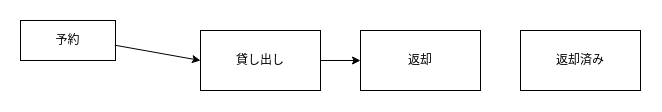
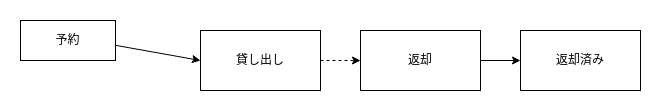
  <mxCell id="0" />
  <mxCell id="1" parent="0" />
  <mxCell id="2" value="予約" style="rounded=0;whiteSpace=wrap;html=1;" vertex="1" parent="1"><mxGeometry x="20" y="20" width="95" height="40" as="geometry" /></mxCell>
  <mxCell id="3" value="貸し出し" style="rounded=0;whiteSpace=wrap;html=1;" vertex="1" parent="1"><mxGeometry x="200" y="30" width="120" height="60" as="geometry" /></mxCell>
  <mxCell id="4" value="返却" style="rounded=0;whiteSpace=wrap;html=1;" vertex="1" parent="1"><mxGeometry x="360" y="30" width="120" height="60" as="geometry" /></mxCell>
  <mxCell id="5" value="" style="endArrow=classic;html=1;exitX=0.992;exitY=0.617;exitDx=0;exitDy=0;exitPerimeter=0;" edge="1" parent="1" source="2"><mxGeometry width="50" height="50" relative="1" as="geometry"><mxPoint x="280" y="200" as="sourcePoint" /><mxPoint x="200" y="60" as="targetPoint" /></mxGeometry></mxCell>
- <mxCell id="6" value="" style="endArrow=classic;html=1;exitX=1;exitY=0.5;exitDx=0;exitDy=0;entryX=0;entryY=0.5;entryDx=0;entryDy=0;" edge="1" parent="1" source="3" target="4"><mxGeometry width="50" height="50" relative="1" as="geometry"><mxPoint x="149.04" y="67.02" as="sourcePoint" /><mxPoint x="210" y="70" as="targetPoint" /><Array as="points" /></mxGeometry></mxCell>
+ <mxCell id="6" value="" style="endArrow=classic;html=1;exitX=1;exitY=0.5;exitDx=0;exitDy=0;entryX=0;entryY=0.5;entryDx=0;entryDy=0;dashed=1;" edge="1" parent="1" source="3" target="4"><mxGeometry width="50" height="50" relative="1" as="geometry"><mxPoint x="149.04" y="67.02" as="sourcePoint" /><mxPoint x="210" y="70" as="targetPoint" /><Array as="points" /></mxGeometry></mxCell>
  <mxCell id="7" value="返却済み" style="rounded=0;whiteSpace=wrap;html=1;" vertex="1" parent="1"><mxGeometry x="520" y="30" width="120" height="60" as="geometry" /></mxCell>
+ <mxCell id="8" value="" style="endArrow=classic;html=1;exitX=1;exitY=0.5;exitDx=0;exitDy=0;entryX=0;entryY=0.5;entryDx=0;entryDy=0;" edge="1" parent="1" source="4" target="7"><mxGeometry width="50" height="50" relative="1" as="geometry"><mxPoint x="149.04" y="67.02" as="sourcePoint" /><mxPoint x="210" y="70" as="targetPoint" /></mxGeometry></mxCell>
